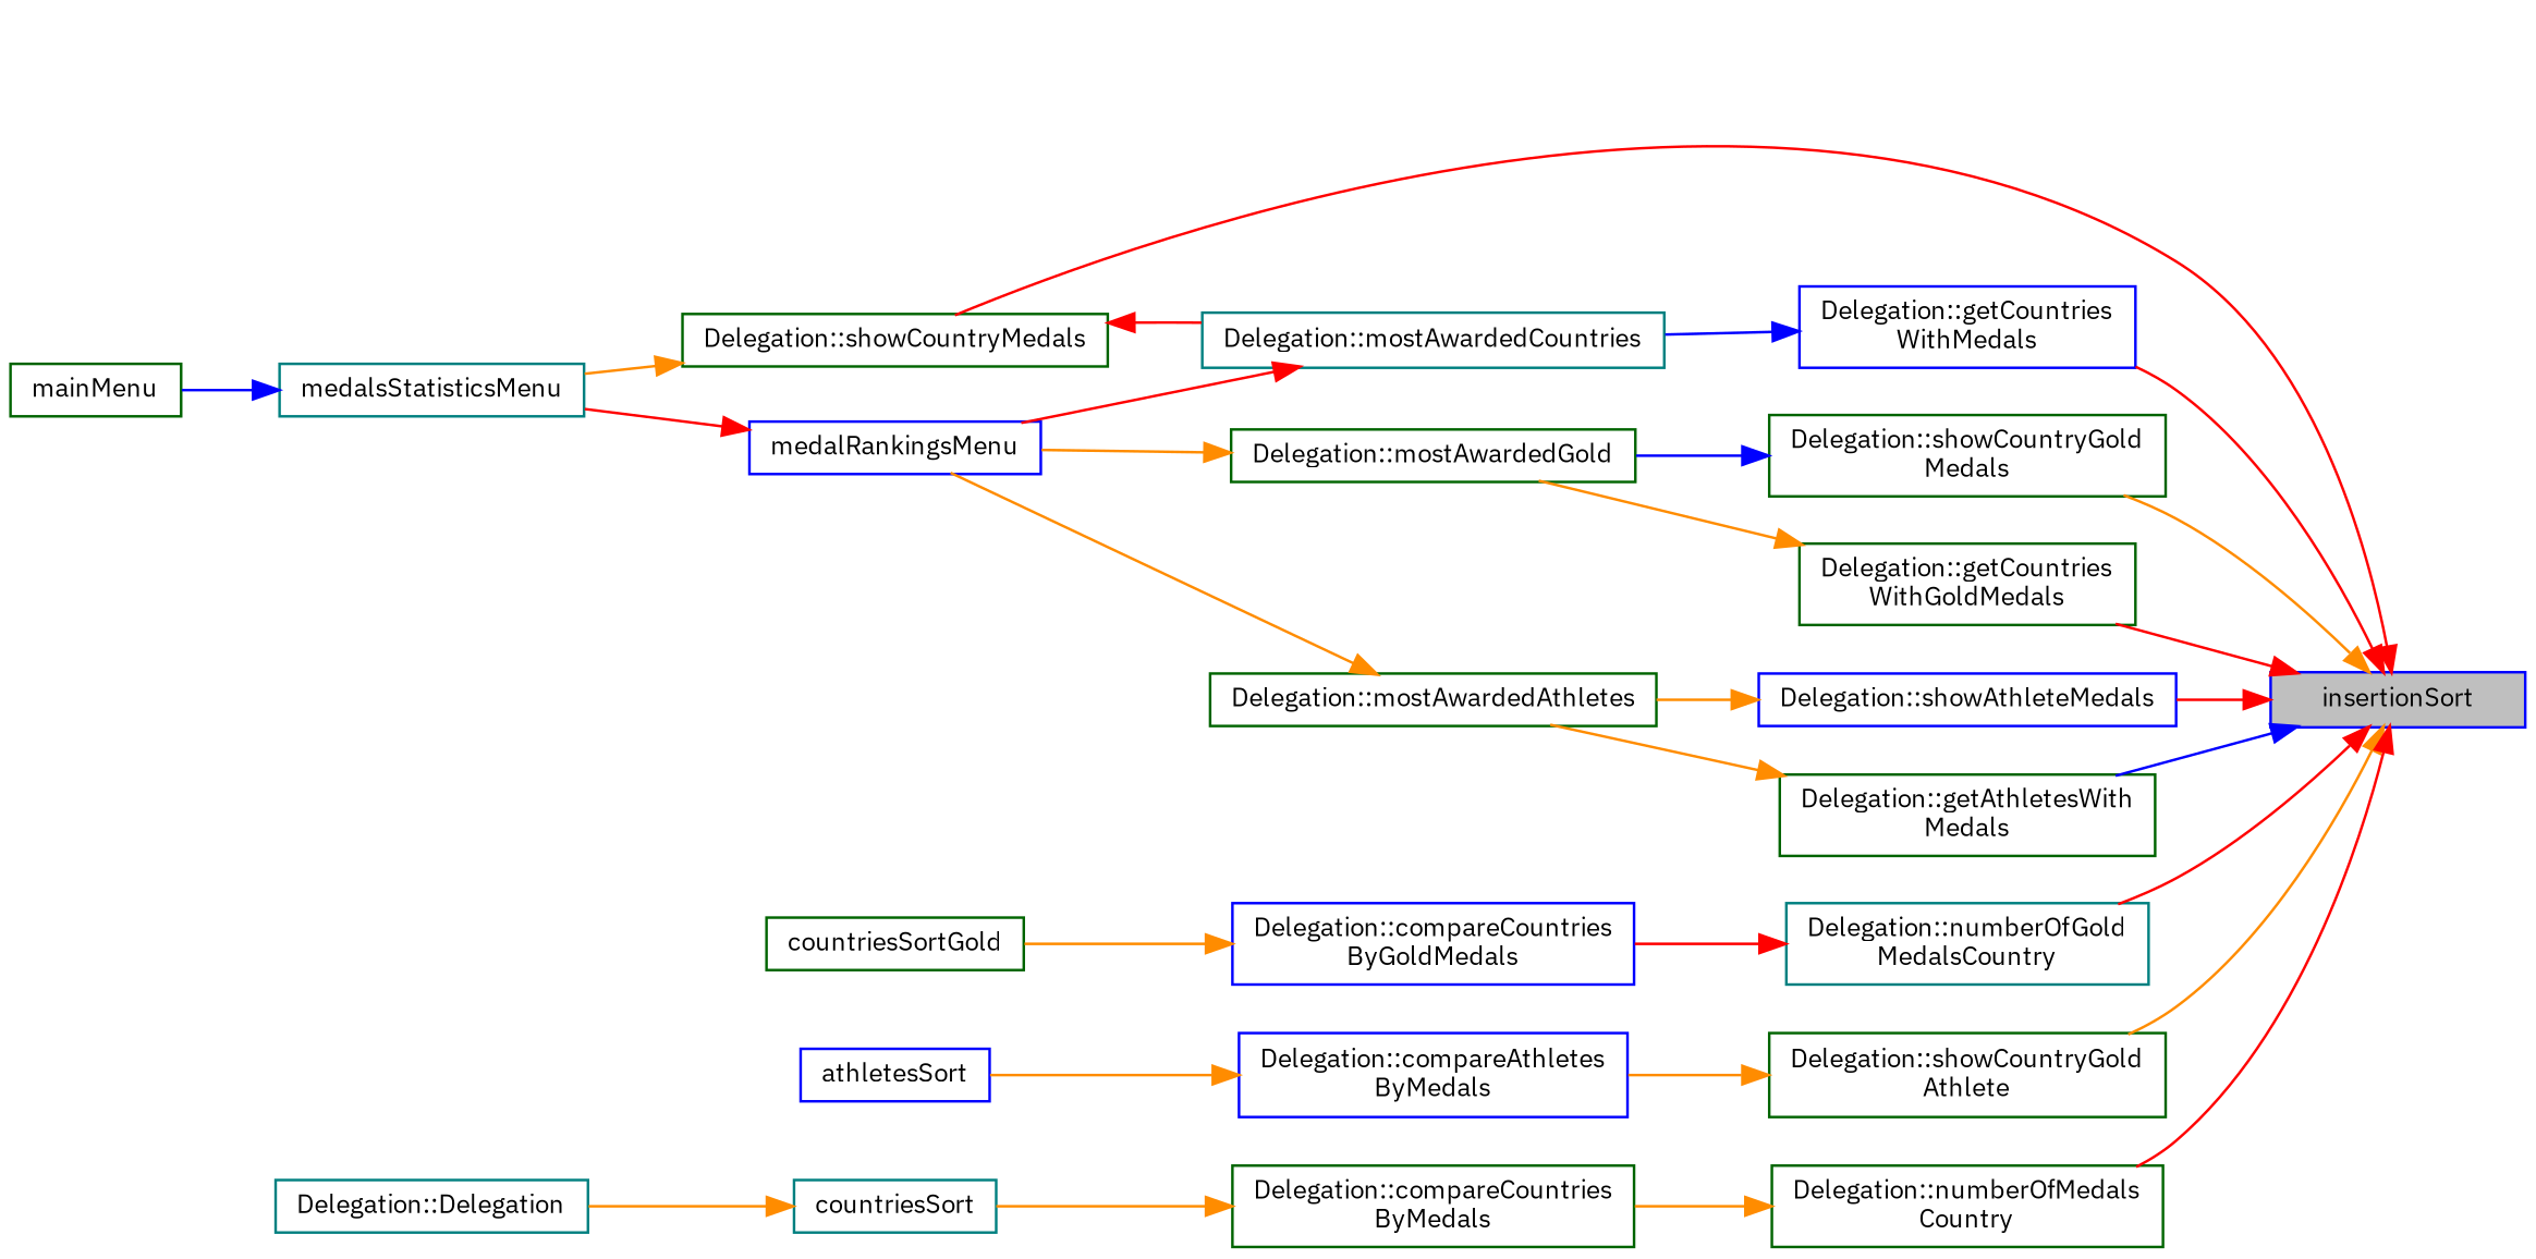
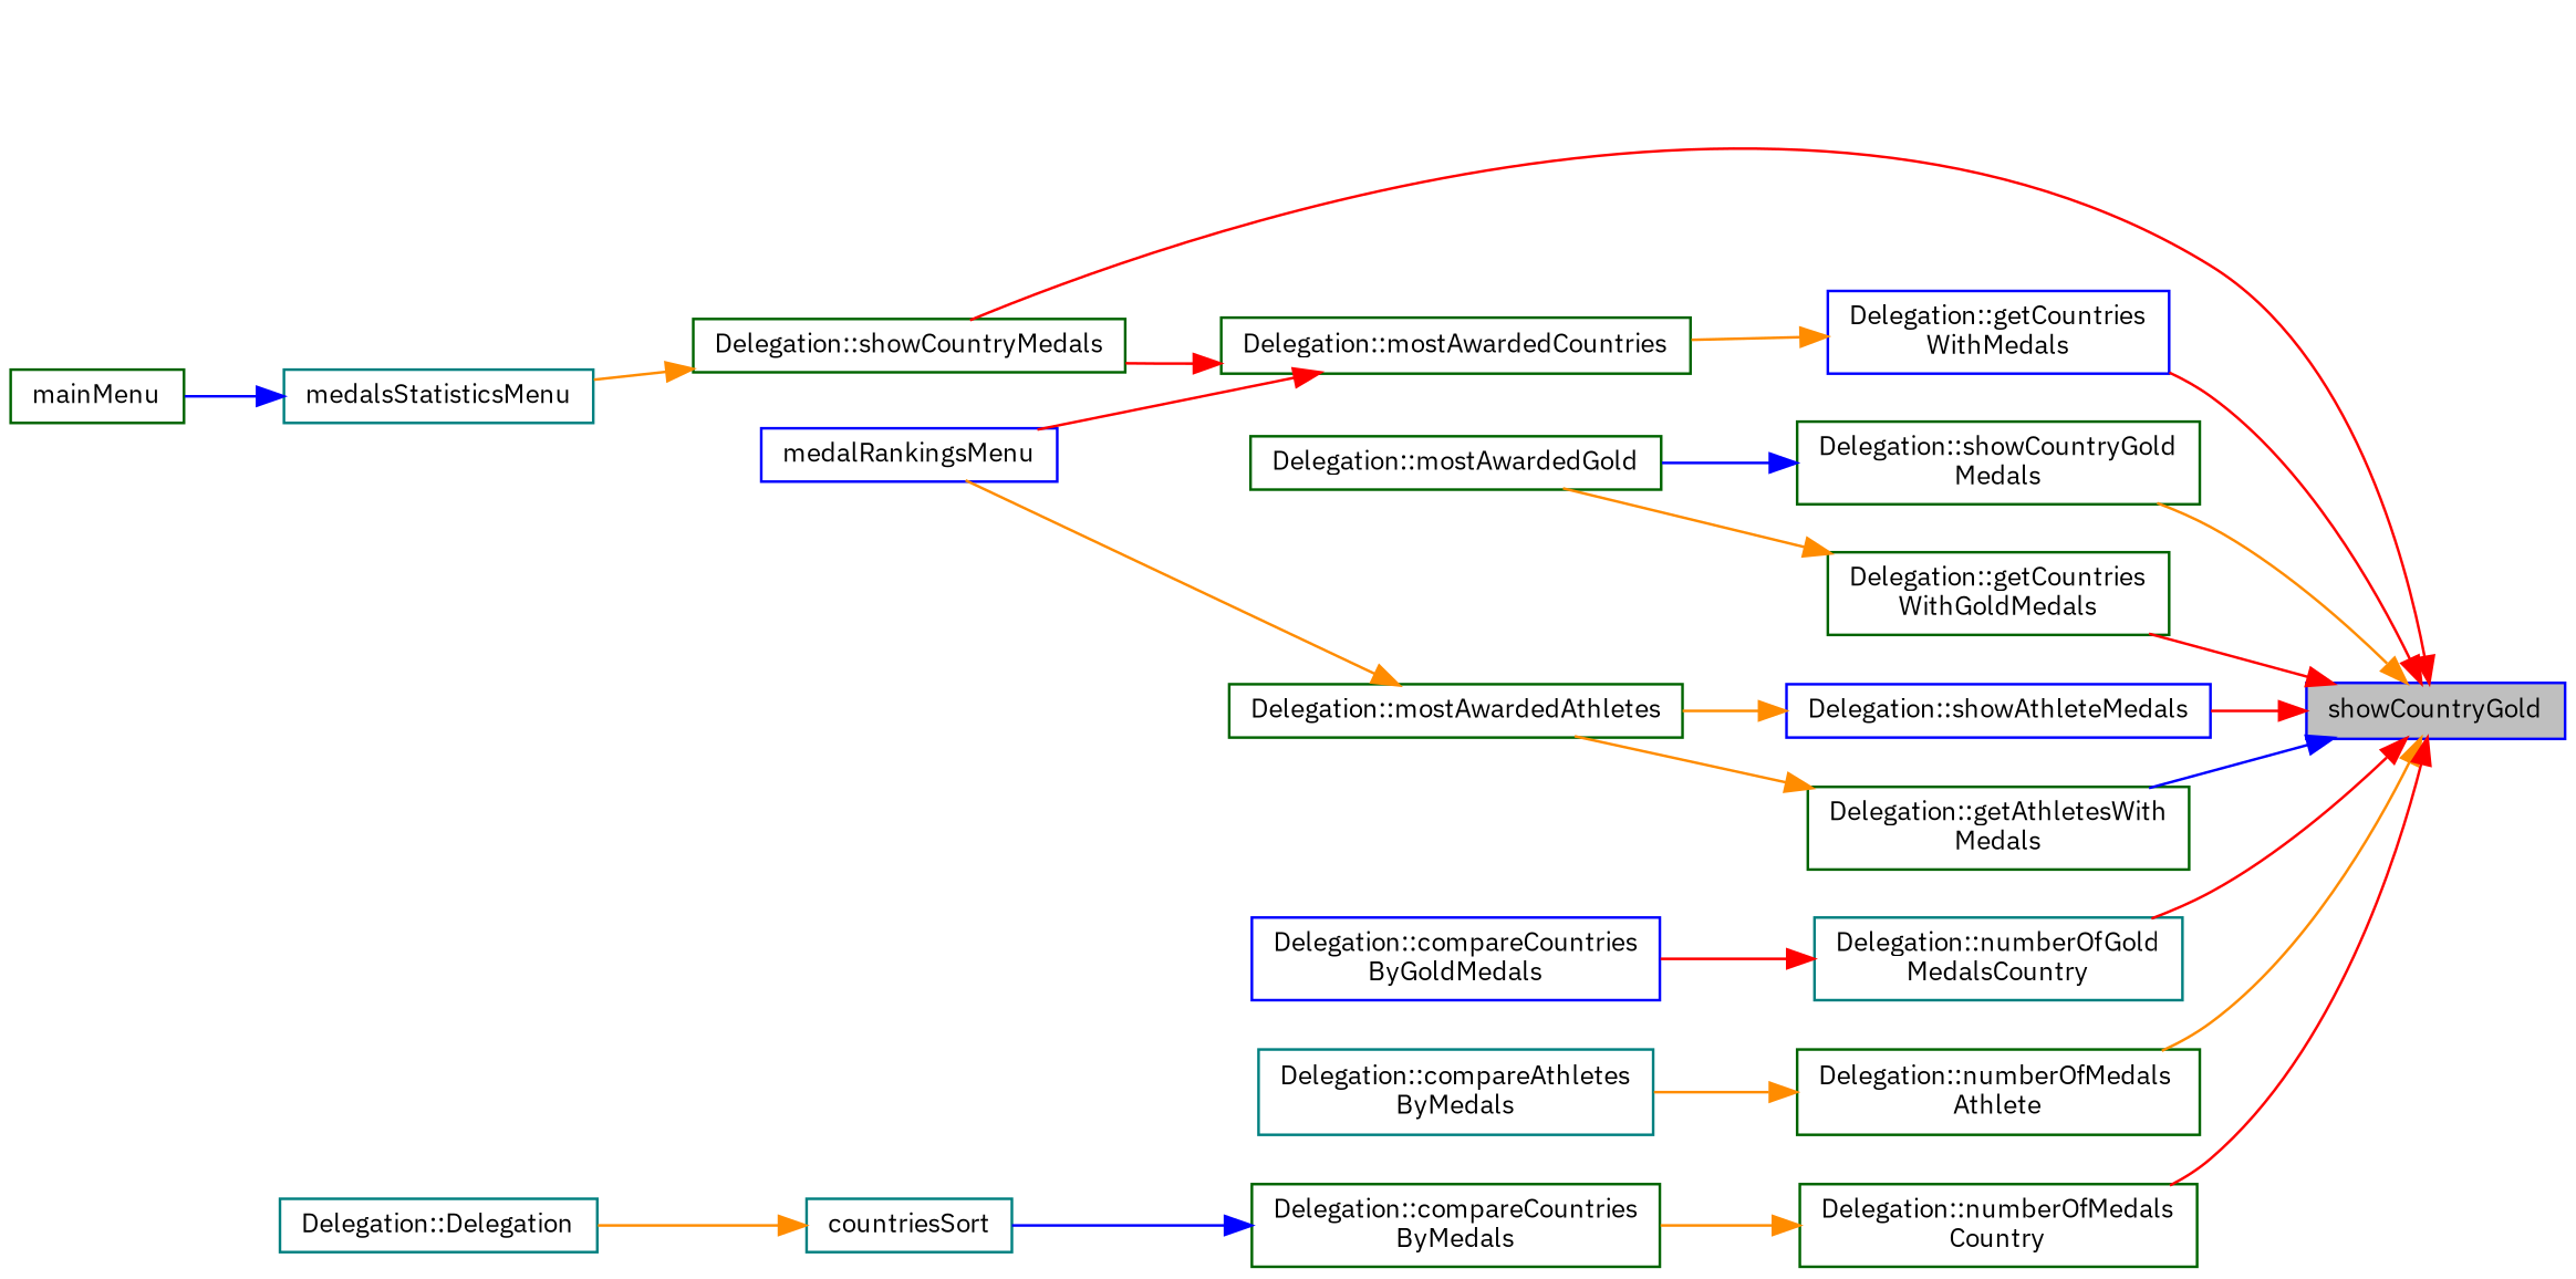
  digraph {
    fontname="IBM Plex Sans"
    rankdir=RL
    node [color=darkgreen fillcolor=white fontname="IBM Plex Sans" fontsize=10 shape=record style=filled]
    edge [color=darkorange dir=back fontname="IBM Plex Sans" fontsize=10 labelfontname=Helvetica labelfontsize=10 style=solid]
-   n1 [color=blue fillcolor=grey75 fontcolor=black height=0.2 label=insertionSort width=0.4]
+   n1 [color=blue fillcolor=grey75 fontcolor=black height=0.2 label=showCountryGold width=0.4]
    n2 [height=0.2 label="Delegation::getAthletesWith\lMedals" width=0.4]
    n3 [height=0.2 label="Delegation::getCountries\lWithGoldMedals" width=0.4]
    n4 [color=blue height=0.2 label="Delegation::getCountries\lWithMedals" width=0.4]
    n5 [color=teal height=0.2 label="Delegation::numberOfGold\lMedalsCountry" width=0.4]
-   n6 [height=0.2 label="Delegation::showCountryGold\lAthlete" width=0.4]
+   n6 [height=0.2 label="Delegation::numberOfMedals\lAthlete" width=0.4]
    n7 [height=0.2 label="Delegation::numberOfMedals\lCountry" width=0.4]
    n8 [color=blue height=0.2 label="Delegation::showAthleteMedals" width=0.4]
    n9 [height=0.2 label="Delegation::showCountryGold\lMedals" width=0.4]
    n10 [height=0.2 label="Delegation::showCountryMedals" width=0.4]
    n11 [height=0.2 label="Delegation::mostAwardedAthletes" width=0.4]
    n12 [height=0.2 label="Delegation::mostAwardedGold" width=0.4]
-   n13 [color=teal height=0.2 label="Delegation::mostAwardedCountries" width=0.4]
+   n13 [height=0.2 label="Delegation::mostAwardedCountries" width=0.4]
    n14 [color=blue height=0.2 label="Delegation::compareCountries\lByGoldMedals" width=0.4]
-   n15 [color=blue height=0.2 label="Delegation::compareAthletes\lByMedals" width=0.4]
+   n15 [color=teal height=0.2 label="Delegation::compareAthletes\lByMedals" width=0.4]
    n16 [height=0.2 label="Delegation::compareCountries\lByMedals" width=0.4]
    n17 [color=teal height=0.2 label=medalsStatisticsMenu width=0.4]
    n18 [color=blue height=0.2 label=medalRankingsMenu width=0.4]
    n19 [height=0.2 label=mainMenu width=0.4]
    n20 [color=teal height=0.2 label="Delegation::Delegation" width=0.4]
-   n21 [height=0.2 label=countriesSortGold width=0.4]
-   n22 [color=blue height=0.2 label=athletesSort width=0.4]
    n23 [color=teal height=0.2 label=countriesSort width=0.4]
    n1 -> n2 [color=blue]
    n1 -> n3 [color=red]
    n1 -> n4 [color=red]
    n1 -> n5 [color=red]
    n1 -> n6
    n1 -> n7 [color=red]
    n1 -> n8 [color=red]
    n1 -> n9
    n1 -> n10 [color=red]
    n2 -> n11
    n3 -> n12
-   n4 -> n13 [color=blue]
+   n4 -> n13
    n5 -> n14 [color=red]
    n6 -> n15
    n7 -> n16
    n8 -> n11
    n9 -> n12 [color=blue]
-   n10 -> n13 [color=red]
+   n13 -> n10 [color=red]
    n10 -> n17
    n11 -> n18
-   n12 -> n18
    n13 -> n18 [color=red]
-   n14 -> n21
-   n15 -> n22
-   n16 -> n23
+   n16 -> n23 [color=blue]
    n17 -> n19 [color=blue]
-   n18 -> n17 [color=red]
    n23 -> n20
  }
